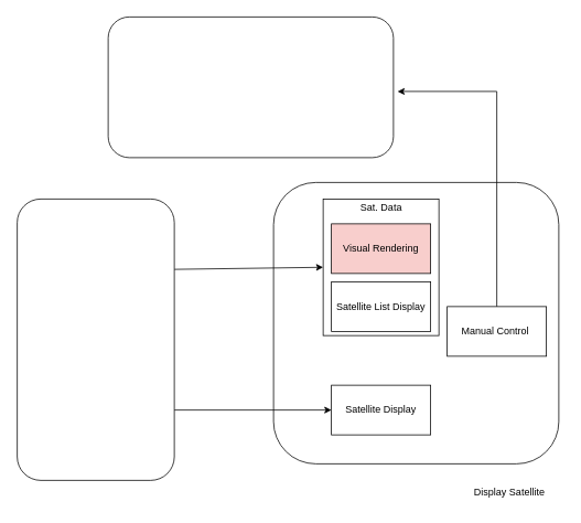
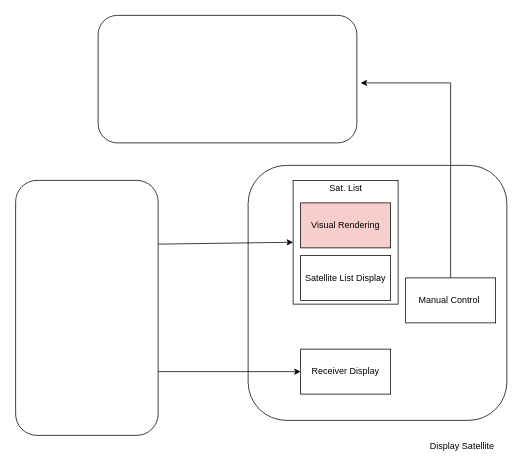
  <mxCell id="0" />
  <mxCell id="1" parent="0" />
  <mxCell id="2" value="" style="rounded=1;whiteSpace=wrap;html=1;" vertex="1" parent="1"><mxGeometry x="330" y="220" width="345" height="340" as="geometry" /></mxCell>
  <mxCell id="3" style="rounded=0;orthogonalLoop=1;jettySize=auto;html=1;exitX=1;exitY=0.25;exitDx=0;exitDy=0;entryX=0;entryY=0.5;entryDx=0;entryDy=0;" edge="1" parent="1" source="13" target="4"><mxGeometry relative="1" as="geometry" /></mxCell>
  <mxCell id="4" value="" style="rounded=0;whiteSpace=wrap;html=1;" vertex="1" parent="1"><mxGeometry x="390" y="240" width="140" height="165" as="geometry" /></mxCell>
  <mxCell id="5" value="Display Satellite" style="text;html=1;resizable=0;autosize=1;align=center;verticalAlign=middle;points=[];fillColor=none;strokeColor=none;rounded=0;" vertex="1" parent="1"><mxGeometry x="550" y="580" width="130" height="30" as="geometry" /></mxCell>
  <mxCell id="6" value="Visual Rendering" style="rounded=0;whiteSpace=wrap;html=1;fillColor=#f8cecc;" vertex="1" parent="1"><mxGeometry x="400" y="270" width="120" height="60" as="geometry" /></mxCell>
  <mxCell id="7" style="edgeStyle=none;rounded=0;orthogonalLoop=1;jettySize=auto;html=1;exitX=0.5;exitY=0;exitDx=0;exitDy=0;" edge="1" parent="1" source="8"><mxGeometry relative="1" as="geometry"><mxPoint x="480" y="110" as="targetPoint" /><Array as="points"><mxPoint x="600" y="110" /></Array></mxGeometry></mxCell>
  <mxCell id="8" value="Manual Control &lt;span style=&quot;color: rgba(0, 0, 0, 0); font-family: monospace; font-size: 0px; text-align: start;&quot;&gt;%3CmxGraphModel%3E%3Croot%3E%3CmxCell%20id%3D%220%22%2F%3E%3CmxCell%20id%3D%221%22%20parent%3D%220%22%2F%3E%3CmxCell%20id%3D%222%22%20value%3D%22Visual%20Rendering%22%20style%3D%22rounded%3D0%3BwhiteSpace%3Dwrap%3Bhtml%3D1%3B%22%20vertex%3D%221%22%20parent%3D%221%22%3E%3CmxGeometry%20x%3D%22180%22%20y%3D%22190%22%20width%3D%22120%22%20height%3D%2260%22%20as%3D%22geometry%22%2F%3E%3C%2FmxCell%3E%3C%2Froot%3E%3C%2FmxGraphModel%3E&lt;/span&gt;" style="rounded=0;whiteSpace=wrap;html=1;" vertex="1" parent="1"><mxGeometry x="540" y="370" width="120" height="60" as="geometry" /></mxCell>
  <mxCell id="9" value="Satellite List Display" style="rounded=0;whiteSpace=wrap;html=1;" vertex="1" parent="1"><mxGeometry x="400" y="340" width="120" height="60" as="geometry" /></mxCell>
- <mxCell id="10" value="Satellite Display" style="rounded=0;whiteSpace=wrap;html=1;" vertex="1" parent="1"><mxGeometry x="400" y="465" width="120" height="60" as="geometry" /></mxCell>
+ <mxCell id="10" value="Receiver Display" style="rounded=0;whiteSpace=wrap;html=1;" vertex="1" parent="1"><mxGeometry x="400" y="465" width="120" height="60" as="geometry" /></mxCell>
  <mxCell id="11" value="" style="rounded=1;whiteSpace=wrap;html=1;" vertex="1" parent="1"><mxGeometry x="130" y="20" width="345" height="170" as="geometry" /></mxCell>
  <mxCell id="12" style="edgeStyle=none;rounded=0;orthogonalLoop=1;jettySize=auto;html=1;exitX=1;exitY=0.75;exitDx=0;exitDy=0;entryX=0;entryY=0.5;entryDx=0;entryDy=0;" edge="1" parent="1" source="13" target="10"><mxGeometry relative="1" as="geometry" /></mxCell>
  <mxCell id="13" value="" style="rounded=1;whiteSpace=wrap;html=1;" vertex="1" parent="1"><mxGeometry x="20" y="240" width="190" height="340" as="geometry" /></mxCell>
- <mxCell id="14" value="Sat. Data" style="text;html=1;resizable=0;autosize=1;align=center;verticalAlign=middle;points=[];fillColor=none;strokeColor=none;rounded=0;" vertex="1" parent="1"><mxGeometry x="425" y="235" width="70" height="30" as="geometry" /></mxCell>
+ <mxCell id="14" value="Sat. List" style="text;html=1;resizable=0;autosize=1;align=center;verticalAlign=middle;points=[];fillColor=none;strokeColor=none;rounded=0;" vertex="1" parent="1"><mxGeometry x="425" y="235" width="70" height="30" as="geometry" /></mxCell>
